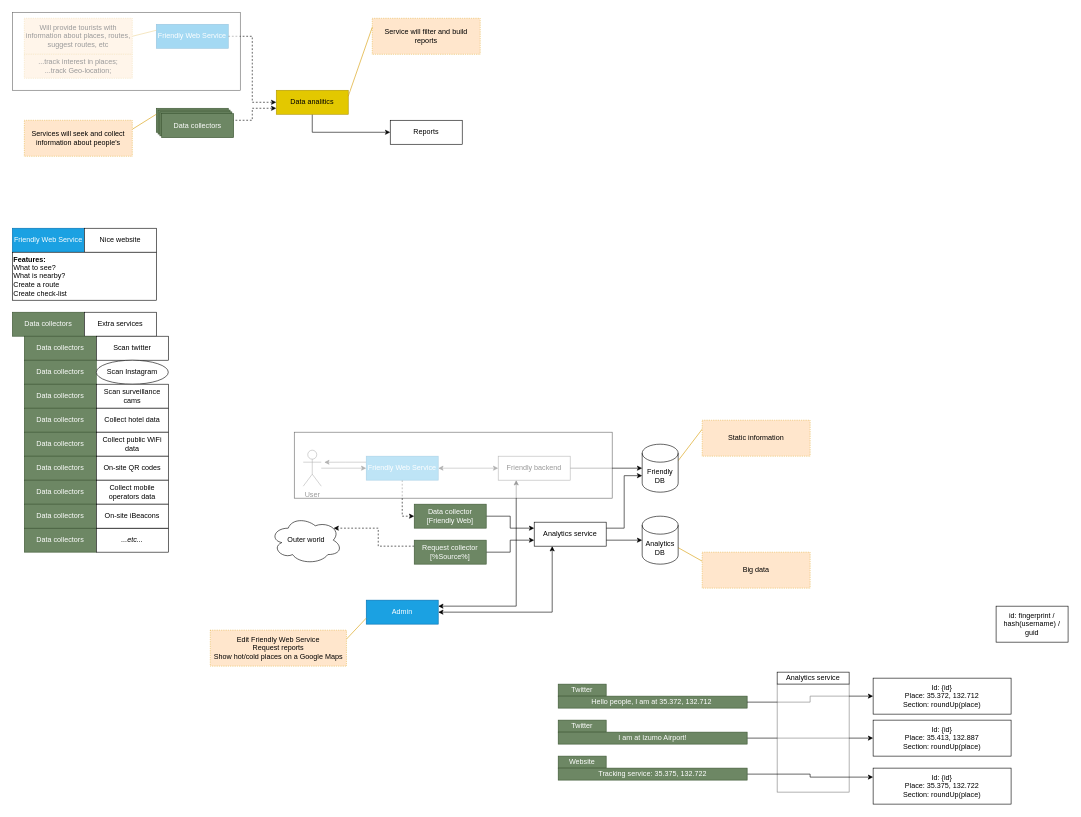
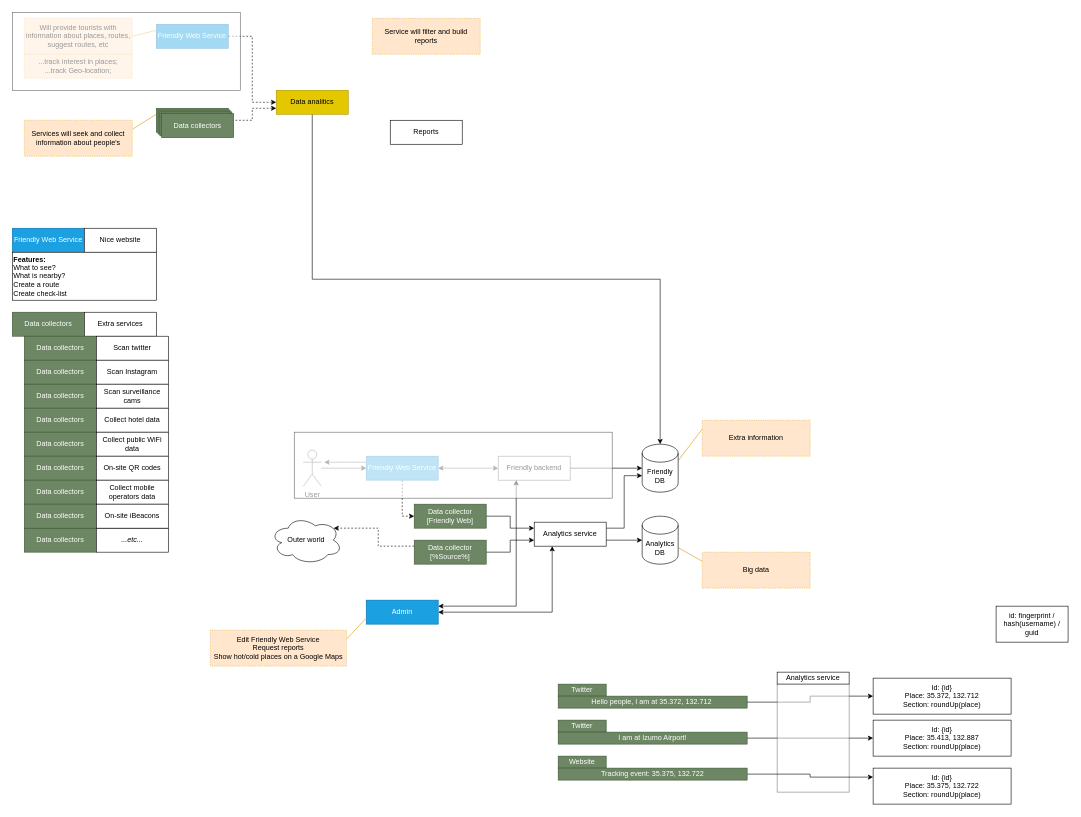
  <mxCell id="0" />
  <mxCell id="1" parent="0" />
  <mxCell id="2" value="Data collectors" style="rounded=0;whiteSpace=wrap;html=1;fillColor=#6d8764;strokeColor=#3A5431;fontColor=#ffffff;container=0;" parent="1" vertex="1"><mxGeometry x="260" y="180" width="120" height="40" as="geometry" /></mxCell>
  <mxCell id="3" value="Friendly Web Service " style="rounded=0;whiteSpace=wrap;html=1;fillColor=#1ba1e2;strokeColor=#006EAF;fontColor=#ffffff;container=0;" parent="1" vertex="1"><mxGeometry x="260" y="40" width="120" height="40" as="geometry" /></mxCell>
  <mxCell id="4" value="Data collectors" style="rounded=0;whiteSpace=wrap;html=1;fillColor=#6d8764;strokeColor=#3A5431;fontColor=#ffffff;container=0;" parent="1" vertex="1"><mxGeometry x="263" y="183" width="120" height="40" as="geometry" /></mxCell>
  <mxCell id="5" value="Data collectors" style="rounded=0;whiteSpace=wrap;html=1;fillColor=#6d8764;strokeColor=#3A5431;fontColor=#ffffff;container=0;" parent="1" vertex="1"><mxGeometry x="266" y="186" width="120" height="40" as="geometry" /></mxCell>
  <mxCell id="6" style="edgeStyle=orthogonalEdgeStyle;rounded=0;orthogonalLoop=1;jettySize=auto;html=1;entryX=0;entryY=0.75;entryDx=0;entryDy=0;dashed=1;" parent="1" source="2" target="9" edge="1"><mxGeometry relative="1" as="geometry" /></mxCell>
  <mxCell id="7" value="Data collectors" style="rounded=0;whiteSpace=wrap;html=1;fillColor=#6d8764;strokeColor=#3A5431;fontColor=#ffffff;container=0;" parent="1" vertex="1"><mxGeometry x="269" y="189" width="120" height="40" as="geometry" /></mxCell>
- <mxCell id="8" style="edgeStyle=orthogonalEdgeStyle;rounded=0;orthogonalLoop=1;jettySize=auto;html=1;exitX=0.5;exitY=1;exitDx=0;exitDy=0;entryX=0;entryY=0.5;entryDx=0;entryDy=0;" parent="1" source="9" target="61" edge="1"><mxGeometry relative="1" as="geometry" /></mxCell>
+ <mxCell id="8" style="edgeStyle=orthogonalEdgeStyle;rounded=0;orthogonalLoop=1;jettySize=auto;html=1;exitX=0.5;exitY=1;exitDx=0;exitDy=0;" parent="1" source="9" target="56" edge="1"><mxGeometry relative="1" as="geometry" /></mxCell>
  <mxCell id="9" value="Data analitics" style="rounded=0;whiteSpace=wrap;html=1;fillColor=#e3c800;strokeColor=#B09500;fontColor=#000000;container=0;" parent="1" vertex="1"><mxGeometry x="460" y="150" width="120" height="40" as="geometry" /></mxCell>
  <mxCell id="10" style="edgeStyle=orthogonalEdgeStyle;rounded=0;orthogonalLoop=1;jettySize=auto;html=1;exitX=1;exitY=0.5;exitDx=0;exitDy=0;entryX=0;entryY=0.5;entryDx=0;entryDy=0;dashed=1;" parent="1" source="3" target="9" edge="1"><mxGeometry relative="1" as="geometry" /></mxCell>
  <mxCell id="11" style="rounded=0;orthogonalLoop=1;jettySize=auto;html=1;exitX=1;exitY=0.5;exitDx=0;exitDy=0;entryX=0;entryY=0.25;entryDx=0;entryDy=0;strokeColor=#D79B00;endArrow=none;endFill=0;" parent="1" source="12" target="3" edge="1"><mxGeometry relative="1" as="geometry" /></mxCell>
  <mxCell id="12" value="Will provide tourists with information about places, routes, suggest routes, etc" style="rounded=0;whiteSpace=wrap;html=1;dashed=1;dashPattern=1 2;fillColor=#ffe6cc;strokeColor=#d79b00;container=0;" parent="1" vertex="1"><mxGeometry x="40" y="30" width="180" height="60" as="geometry" /></mxCell>
  <mxCell id="13" value="&lt;div&gt;...track interest in places;&lt;/div&gt;&lt;div&gt;...track Geo-location;&lt;br&gt; &lt;/div&gt;" style="rounded=0;whiteSpace=wrap;html=1;dashed=1;dashPattern=1 2;fillColor=#ffe6cc;strokeColor=#d79b00;container=0;" parent="1" vertex="1"><mxGeometry x="40" y="90" width="180" height="40" as="geometry" /></mxCell>
  <mxCell id="14" style="rounded=0;orthogonalLoop=1;jettySize=auto;html=1;exitX=1;exitY=0.25;exitDx=0;exitDy=0;entryX=0;entryY=0.25;entryDx=0;entryDy=0;endArrow=none;endFill=0;strokeColor=#D79B00;" parent="1" source="15" target="2" edge="1"><mxGeometry relative="1" as="geometry" /></mxCell>
  <mxCell id="15" value="Services will seek and collect information about people's" style="rounded=0;whiteSpace=wrap;html=1;dashed=1;dashPattern=1 2;fillColor=#ffe6cc;strokeColor=#d79b00;container=0;" parent="1" vertex="1"><mxGeometry x="40" y="200" width="180" height="60" as="geometry" /></mxCell>
  <mxCell id="16" value="Service will filter and build reports" style="rounded=0;whiteSpace=wrap;html=1;dashed=1;dashPattern=1 2;fillColor=#ffe6cc;strokeColor=#d79b00;container=0;" parent="1" vertex="1"><mxGeometry x="620" y="30" width="180" height="60" as="geometry" /></mxCell>
- <mxCell id="17" style="rounded=0;orthogonalLoop=1;jettySize=auto;html=1;exitX=1;exitY=0.25;exitDx=0;exitDy=0;entryX=0;entryY=0.25;entryDx=0;entryDy=0;endArrow=none;endFill=0;strokeColor=#D79B00;" parent="1" source="9" target="16" edge="1"><mxGeometry relative="1" as="geometry" /></mxCell>
  <mxCell id="18" value="Friendly Web Service " style="rounded=0;whiteSpace=wrap;html=1;fillColor=#1ba1e2;strokeColor=#006EAF;fontColor=#ffffff;container=0;" parent="1" vertex="1"><mxGeometry x="20" y="380" width="120" height="40" as="geometry" /></mxCell>
  <mxCell id="19" value="Nice website" style="rounded=0;whiteSpace=wrap;html=1;" parent="1" vertex="1"><mxGeometry x="140" y="380" width="120" height="40" as="geometry" /></mxCell>
  <mxCell id="20" value="&lt;div align=&quot;left&quot;&gt;&lt;b&gt;Features:&lt;/b&gt;&lt;/div&gt;&lt;div align=&quot;left&quot;&gt;What to see?&lt;/div&gt;&lt;div align=&quot;left&quot;&gt;What is nearby?&lt;/div&gt;&lt;div align=&quot;left&quot;&gt;Create a route&lt;br&gt;&lt;/div&gt;&lt;div align=&quot;left&quot;&gt;Create check-list &lt;br&gt;&lt;/div&gt;" style="rounded=0;whiteSpace=wrap;html=1;align=left;" parent="1" vertex="1"><mxGeometry x="20" y="420" width="240" height="80" as="geometry" /></mxCell>
  <mxCell id="21" value="Data collectors" style="rounded=0;whiteSpace=wrap;html=1;fillColor=#6d8764;strokeColor=#3A5431;fontColor=#ffffff;container=0;" parent="1" vertex="1"><mxGeometry x="20" y="520" width="120" height="40" as="geometry" /></mxCell>
  <mxCell id="22" value="Extra services" style="rounded=0;whiteSpace=wrap;html=1;" parent="1" vertex="1"><mxGeometry x="140" y="520" width="120" height="40" as="geometry" /></mxCell>
  <mxCell id="23" value="Data collectors" style="rounded=0;whiteSpace=wrap;html=1;fillColor=#6d8764;strokeColor=#3A5431;fontColor=#ffffff;container=0;" parent="1" vertex="1"><mxGeometry x="40" y="560" width="120" height="40" as="geometry" /></mxCell>
  <mxCell id="24" value="Scan twitter" style="rounded=0;whiteSpace=wrap;html=1;" parent="1" vertex="1"><mxGeometry x="160" y="560" width="120" height="40" as="geometry" /></mxCell>
  <mxCell id="25" value="Data collectors" style="rounded=0;whiteSpace=wrap;html=1;fillColor=#6d8764;strokeColor=#3A5431;fontColor=#ffffff;container=0;" parent="1" vertex="1"><mxGeometry x="40" y="600" width="120" height="40" as="geometry" /></mxCell>
- <mxCell id="26" value="Scan Instagram" style="ellipse;whiteSpace=wrap;html=1;" parent="1" vertex="1"><mxGeometry x="160" y="600" width="120" height="40" as="geometry" /></mxCell>
+ <mxCell id="26" value="Scan Instagram" style="rounded=0;whiteSpace=wrap;html=1;" parent="1" vertex="1"><mxGeometry x="160" y="600" width="120" height="40" as="geometry" /></mxCell>
  <mxCell id="27" value="Data collectors" style="rounded=0;whiteSpace=wrap;html=1;fillColor=#6d8764;strokeColor=#3A5431;fontColor=#ffffff;container=0;" parent="1" vertex="1"><mxGeometry x="40" y="640" width="120" height="40" as="geometry" /></mxCell>
  <mxCell id="28" value="Scan surveillance cams" style="rounded=0;whiteSpace=wrap;html=1;" parent="1" vertex="1"><mxGeometry x="160" y="640" width="120" height="40" as="geometry" /></mxCell>
  <mxCell id="29" value="Data collectors" style="rounded=0;whiteSpace=wrap;html=1;fillColor=#6d8764;strokeColor=#3A5431;fontColor=#ffffff;container=0;" parent="1" vertex="1"><mxGeometry x="40" y="680" width="120" height="40" as="geometry" /></mxCell>
  <mxCell id="30" value="Collect hotel data" style="rounded=0;whiteSpace=wrap;html=1;" parent="1" vertex="1"><mxGeometry x="160" y="680" width="120" height="40" as="geometry" /></mxCell>
  <mxCell id="31" value="Data collectors" style="rounded=0;whiteSpace=wrap;html=1;fillColor=#6d8764;strokeColor=#3A5431;fontColor=#ffffff;container=0;" parent="1" vertex="1"><mxGeometry x="40" y="720" width="120" height="40" as="geometry" /></mxCell>
  <mxCell id="32" value="Collect public WiFi data" style="rounded=0;whiteSpace=wrap;html=1;" parent="1" vertex="1"><mxGeometry x="160" y="720" width="120" height="40" as="geometry" /></mxCell>
  <mxCell id="33" value="Data collectors" style="rounded=0;whiteSpace=wrap;html=1;fillColor=#6d8764;strokeColor=#3A5431;fontColor=#ffffff;container=0;" parent="1" vertex="1"><mxGeometry x="40" y="880" width="120" height="40" as="geometry" /></mxCell>
  <mxCell id="34" value="&lt;i&gt;...etc...&lt;/i&gt;" style="rounded=0;whiteSpace=wrap;html=1;" parent="1" vertex="1"><mxGeometry x="160" y="880" width="120" height="40" as="geometry" /></mxCell>
  <mxCell id="35" style="edgeStyle=orthogonalEdgeStyle;rounded=0;orthogonalLoop=1;jettySize=auto;html=1;exitX=0.5;exitY=1;exitDx=0;exitDy=0;entryX=0;entryY=0.5;entryDx=0;entryDy=0;dashed=1;" parent="1" source="38" target="40" edge="1"><mxGeometry relative="1" as="geometry" /></mxCell>
  <mxCell id="36" style="edgeStyle=orthogonalEdgeStyle;rounded=0;orthogonalLoop=1;jettySize=auto;html=1;exitX=0;exitY=0.25;exitDx=0;exitDy=0;opacity=70;" parent="1" source="38" edge="1"><mxGeometry relative="1" as="geometry"><mxPoint x="540" y="770.111" as="targetPoint" /></mxGeometry></mxCell>
  <mxCell id="37" style="edgeStyle=orthogonalEdgeStyle;rounded=0;orthogonalLoop=1;jettySize=auto;html=1;exitX=1;exitY=0.5;exitDx=0;exitDy=0;entryX=0;entryY=0.5;entryDx=0;entryDy=0;startArrow=classic;startFill=1;opacity=70;" parent="1" source="38" target="42" edge="1"><mxGeometry relative="1" as="geometry" /></mxCell>
  <mxCell id="38" value="Friendly Web Service " style="rounded=0;whiteSpace=wrap;html=1;fillColor=#1ba1e2;strokeColor=#006EAF;fontColor=#ffffff;container=0;opacity=70;" parent="1" vertex="1"><mxGeometry x="610" y="760" width="120" height="40" as="geometry" /></mxCell>
  <mxCell id="39" style="edgeStyle=orthogonalEdgeStyle;rounded=0;orthogonalLoop=1;jettySize=auto;html=1;exitX=1;exitY=0.5;exitDx=0;exitDy=0;entryX=0;entryY=0.25;entryDx=0;entryDy=0;" parent="1" source="40" target="45" edge="1"><mxGeometry relative="1" as="geometry" /></mxCell>
  <mxCell id="40" value="&lt;div&gt;Data collector&lt;/div&gt;&lt;div&gt;[Friendly Web]&lt;br&gt;&lt;/div&gt;" style="rounded=0;whiteSpace=wrap;html=1;fillColor=#6d8764;strokeColor=#3A5431;fontColor=#ffffff;container=0;" parent="1" vertex="1"><mxGeometry x="690" y="840" width="120" height="40" as="geometry" /></mxCell>
  <mxCell id="41" style="edgeStyle=orthogonalEdgeStyle;rounded=0;orthogonalLoop=1;jettySize=auto;html=1;exitX=1;exitY=0.5;exitDx=0;exitDy=0;entryX=0;entryY=0.5;entryDx=0;entryDy=0;entryPerimeter=0;" parent="1" source="42" target="56" edge="1"><mxGeometry relative="1" as="geometry" /></mxCell>
  <mxCell id="42" value="Friendly backend" style="rounded=0;whiteSpace=wrap;html=1;opacity=70;" parent="1" vertex="1"><mxGeometry x="830" y="760" width="120" height="40" as="geometry" /></mxCell>
  <mxCell id="43" style="edgeStyle=orthogonalEdgeStyle;rounded=0;orthogonalLoop=1;jettySize=auto;html=1;exitX=1;exitY=0.75;exitDx=0;exitDy=0;entryX=0;entryY=0.5;entryDx=0;entryDy=0;entryPerimeter=0;" parent="1" source="45" target="58" edge="1"><mxGeometry relative="1" as="geometry" /></mxCell>
  <mxCell id="44" style="edgeStyle=orthogonalEdgeStyle;rounded=0;orthogonalLoop=1;jettySize=auto;html=1;exitX=1;exitY=0.25;exitDx=0;exitDy=0;entryX=0;entryY=0;entryDx=0;entryDy=52.5;entryPerimeter=0;" parent="1" source="45" target="56" edge="1"><mxGeometry relative="1" as="geometry" /></mxCell>
  <mxCell id="45" value="Analytics service" style="rounded=0;whiteSpace=wrap;html=1;" parent="1" vertex="1"><mxGeometry x="890" y="870" width="120" height="40" as="geometry" /></mxCell>
  <mxCell id="46" style="edgeStyle=orthogonalEdgeStyle;rounded=0;orthogonalLoop=1;jettySize=auto;html=1;exitX=0;exitY=0.25;exitDx=0;exitDy=0;entryX=0.88;entryY=0.25;entryDx=0;entryDy=0;entryPerimeter=0;dashed=1;" parent="1" source="48" target="49" edge="1"><mxGeometry relative="1" as="geometry" /></mxCell>
  <mxCell id="47" style="edgeStyle=orthogonalEdgeStyle;rounded=0;orthogonalLoop=1;jettySize=auto;html=1;entryX=0;entryY=0.75;entryDx=0;entryDy=0;" parent="1" source="48" target="45" edge="1"><mxGeometry relative="1" as="geometry" /></mxCell>
- <mxCell id="48" value="&lt;div&gt;Request collector&lt;/div&gt;&lt;div&gt;[%Source%]&lt;/div&gt;" style="rounded=0;whiteSpace=wrap;html=1;fillColor=#6d8764;strokeColor=#3A5431;fontColor=#ffffff;container=0;" parent="1" vertex="1"><mxGeometry x="690" y="900" width="120" height="40" as="geometry" /></mxCell>
+ <mxCell id="48" value="&lt;div&gt;Data collector&lt;/div&gt;&lt;div&gt;[%Source%]&lt;/div&gt;" style="rounded=0;whiteSpace=wrap;html=1;fillColor=#6d8764;strokeColor=#3A5431;fontColor=#ffffff;container=0;" parent="1" vertex="1"><mxGeometry x="690" y="900" width="120" height="40" as="geometry" /></mxCell>
  <mxCell id="49" value="Outer world" style="ellipse;shape=cloud;whiteSpace=wrap;html=1;" parent="1" vertex="1"><mxGeometry x="450" y="860" width="120" height="80" as="geometry" /></mxCell>
  <mxCell id="50" style="edgeStyle=orthogonalEdgeStyle;rounded=0;orthogonalLoop=1;jettySize=auto;html=1;entryX=0;entryY=0.5;entryDx=0;entryDy=0;opacity=70;" parent="1" source="51" target="38" edge="1"><mxGeometry relative="1" as="geometry" /></mxCell>
  <mxCell id="51" value="User" style="shape=umlActor;verticalLabelPosition=bottom;verticalAlign=top;html=1;outlineConnect=0;opacity=70;" parent="1" vertex="1"><mxGeometry x="505" y="750" width="30" height="60" as="geometry" /></mxCell>
  <mxCell id="52" style="edgeStyle=orthogonalEdgeStyle;rounded=0;orthogonalLoop=1;jettySize=auto;html=1;exitX=1;exitY=0.25;exitDx=0;exitDy=0;entryX=0.25;entryY=1;entryDx=0;entryDy=0;startArrow=classic;startFill=1;" parent="1" source="54" target="42" edge="1"><mxGeometry relative="1" as="geometry" /></mxCell>
  <mxCell id="53" style="edgeStyle=orthogonalEdgeStyle;rounded=0;orthogonalLoop=1;jettySize=auto;html=1;exitX=1;exitY=0.5;exitDx=0;exitDy=0;entryX=0.25;entryY=1;entryDx=0;entryDy=0;startArrow=classic;startFill=1;" parent="1" source="54" target="45" edge="1"><mxGeometry relative="1" as="geometry" /></mxCell>
  <mxCell id="54" value="Admin" style="rounded=0;whiteSpace=wrap;html=1;fillColor=#1ba1e2;strokeColor=#006EAF;fontColor=#ffffff;container=0;" parent="1" vertex="1"><mxGeometry x="610" y="1000" width="120" height="40" as="geometry" /></mxCell>
  <mxCell id="55" style="rounded=0;orthogonalLoop=1;jettySize=auto;html=1;exitX=1;exitY=0;exitDx=0;exitDy=27.5;exitPerimeter=0;entryX=0;entryY=0.25;entryDx=0;entryDy=0;endArrow=none;endFill=0;strokeColor=#D79B00;" parent="1" source="56" target="63" edge="1"><mxGeometry relative="1" as="geometry" /></mxCell>
  <mxCell id="56" value="&lt;div&gt;Friendly&lt;/div&gt;&lt;div&gt;DB&lt;br&gt;&lt;/div&gt;" style="shape=cylinder3;whiteSpace=wrap;html=1;boundedLbl=1;backgroundOutline=1;size=15;" parent="1" vertex="1"><mxGeometry x="1070" y="740" width="60" height="80" as="geometry" /></mxCell>
  <mxCell id="57" style="rounded=0;orthogonalLoop=1;jettySize=auto;html=1;exitX=1;exitY=0;exitDx=0;exitDy=52.5;exitPerimeter=0;entryX=0;entryY=0.25;entryDx=0;entryDy=0;endArrow=none;endFill=0;strokeColor=#D79B00;" parent="1" source="58" target="62" edge="1"><mxGeometry relative="1" as="geometry" /></mxCell>
  <mxCell id="58" value="&lt;div&gt;Analytics&lt;/div&gt;&lt;div&gt;DB&lt;br&gt; &lt;/div&gt;" style="shape=cylinder3;whiteSpace=wrap;html=1;boundedLbl=1;backgroundOutline=1;size=15;" parent="1" vertex="1"><mxGeometry x="1070" y="860" width="60" height="80" as="geometry" /></mxCell>
  <mxCell id="59" style="rounded=0;orthogonalLoop=1;jettySize=auto;html=1;exitX=1;exitY=0.25;exitDx=0;exitDy=0;entryX=0;entryY=0.75;entryDx=0;entryDy=0;strokeColor=#D79B00;endArrow=none;endFill=0;" parent="1" source="60" target="54" edge="1"><mxGeometry relative="1" as="geometry" /></mxCell>
  <mxCell id="60" value="&lt;div&gt;Edit Friendly Web Service&lt;/div&gt;&lt;div&gt;Request reports&lt;/div&gt;&lt;div&gt;Show hot/cold places on a Google Maps&lt;br&gt;&lt;/div&gt;" style="rounded=0;whiteSpace=wrap;html=1;dashed=1;dashPattern=1 2;fillColor=#ffe6cc;strokeColor=#d79b00;container=0;" parent="1" vertex="1"><mxGeometry x="350" y="1050" width="227" height="60" as="geometry" /></mxCell>
  <mxCell id="61" value="Reports" style="rounded=0;whiteSpace=wrap;html=1;" parent="1" vertex="1"><mxGeometry x="650" y="200" width="120" height="40" as="geometry" /></mxCell>
  <mxCell id="62" value="Big data" style="rounded=0;whiteSpace=wrap;html=1;dashed=1;dashPattern=1 2;fillColor=#ffe6cc;strokeColor=#d79b00;container=0;" parent="1" vertex="1"><mxGeometry x="1170" y="920" width="180" height="60" as="geometry" /></mxCell>
- <mxCell id="63" value="Static information" style="rounded=0;whiteSpace=wrap;html=1;dashed=1;dashPattern=1 2;fillColor=#ffe6cc;strokeColor=#d79b00;container=0;" parent="1" vertex="1"><mxGeometry x="1170" y="700" width="180" height="60" as="geometry" /></mxCell>
+ <mxCell id="63" value="Extra information" style="rounded=0;whiteSpace=wrap;html=1;dashed=1;dashPattern=1 2;fillColor=#ffe6cc;strokeColor=#d79b00;container=0;" parent="1" vertex="1"><mxGeometry x="1170" y="700" width="180" height="60" as="geometry" /></mxCell>
  <mxCell id="64" value="Data collectors" style="rounded=0;whiteSpace=wrap;html=1;fillColor=#6d8764;strokeColor=#3A5431;fontColor=#ffffff;container=0;" parent="1" vertex="1"><mxGeometry x="40" y="760" width="120" height="40" as="geometry" /></mxCell>
  <mxCell id="65" value="On-site QR codes" style="rounded=0;whiteSpace=wrap;html=1;" parent="1" vertex="1"><mxGeometry x="160" y="760" width="120" height="40" as="geometry" /></mxCell>
  <mxCell id="66" value="Data collectors" style="rounded=0;whiteSpace=wrap;html=1;fillColor=#6d8764;strokeColor=#3A5431;fontColor=#ffffff;container=0;" parent="1" vertex="1"><mxGeometry x="40" y="800" width="120" height="40" as="geometry" /></mxCell>
  <mxCell id="67" value="Collect mobile operators data" style="rounded=0;whiteSpace=wrap;html=1;" parent="1" vertex="1"><mxGeometry x="160" y="800" width="120" height="40" as="geometry" /></mxCell>
  <mxCell id="68" value="Data collectors" style="rounded=0;whiteSpace=wrap;html=1;fillColor=#6d8764;strokeColor=#3A5431;fontColor=#ffffff;container=0;" parent="1" vertex="1"><mxGeometry x="40" y="840" width="120" height="40" as="geometry" /></mxCell>
  <mxCell id="69" value="On-site iBeacons " style="rounded=0;whiteSpace=wrap;html=1;" parent="1" vertex="1"><mxGeometry x="160" y="840" width="120" height="40" as="geometry" /></mxCell>
  <mxCell id="70" value="Twitter" style="rounded=0;whiteSpace=wrap;html=1;fillColor=#6d8764;fontColor=#ffffff;strokeColor=#3A5431;" vertex="1" parent="1"><mxGeometry x="930" y="1140" width="80" height="20" as="geometry" /></mxCell>
  <mxCell id="71" value="Hello people, I am at 35.372, 132.712&amp;nbsp; " style="rounded=0;whiteSpace=wrap;html=1;fillColor=#6d8764;fontColor=#ffffff;strokeColor=#3A5431;" vertex="1" parent="1"><mxGeometry x="930" width="315" height="20" as="geometry" y="1160" /></mxCell>
  <mxCell id="72" style="edgeStyle=orthogonalEdgeStyle;rounded=0;orthogonalLoop=1;jettySize=auto;html=1;exitX=1;exitY=0.5;exitDx=0;exitDy=0;entryX=0;entryY=0.5;entryDx=0;entryDy=0;" edge="1" parent="1" source="71" target="81"><mxGeometry relative="1" as="geometry" /></mxCell>
  <mxCell id="73" value="Analytics service" style="rounded=0;whiteSpace=wrap;html=1;" vertex="1" parent="1"><mxGeometry x="1295" y="1120" width="120" height="20" as="geometry" /></mxCell>
  <mxCell id="74" value="Twitter" style="rounded=0;whiteSpace=wrap;html=1;fillColor=#6d8764;fontColor=#ffffff;strokeColor=#3A5431;" vertex="1" parent="1"><mxGeometry x="930" y="1200" width="80" height="20" as="geometry" /></mxCell>
  <mxCell id="75" style="edgeStyle=orthogonalEdgeStyle;rounded=0;orthogonalLoop=1;jettySize=auto;html=1;exitX=1;exitY=0.5;exitDx=0;exitDy=0;entryX=0;entryY=0.5;entryDx=0;entryDy=0;" edge="1" parent="1" source="76" target="82"><mxGeometry relative="1" as="geometry" /></mxCell>
  <mxCell id="76" value="I am at Izumo Airport!" style="rounded=0;whiteSpace=wrap;html=1;fillColor=#6d8764;fontColor=#ffffff;strokeColor=#3A5431;" vertex="1" parent="1"><mxGeometry x="930" y="1220" width="315" height="20" as="geometry" /></mxCell>
  <mxCell id="77" value="Website" style="rounded=0;whiteSpace=wrap;html=1;fillColor=#6d8764;fontColor=#ffffff;strokeColor=#3A5431;" vertex="1" parent="1"><mxGeometry x="930" y="1260" width="80" height="20" as="geometry" /></mxCell>
  <mxCell id="78" value="" style="rounded=0;whiteSpace=wrap;html=1;opacity=50;" vertex="1" parent="1"><mxGeometry x="1295" y="1140" width="120" height="180" as="geometry" /></mxCell>
  <mxCell id="79" style="edgeStyle=orthogonalEdgeStyle;rounded=0;orthogonalLoop=1;jettySize=auto;html=1;exitX=1;exitY=0.5;exitDx=0;exitDy=0;entryX=0;entryY=0.25;entryDx=0;entryDy=0;" edge="1" parent="1" source="80" target="83"><mxGeometry relative="1" as="geometry" /></mxCell>
- <mxCell id="80" value="Tracking service: 35.375, 132.722 " style="rounded=0;whiteSpace=wrap;html=1;fillColor=#6d8764;fontColor=#ffffff;strokeColor=#3A5431;" vertex="1" parent="1"><mxGeometry x="930" y="1280" width="315" height="20" as="geometry" /></mxCell>
+ <mxCell id="80" value="Tracking event: 35.375, 132.722 " style="rounded=0;whiteSpace=wrap;html=1;fillColor=#6d8764;fontColor=#ffffff;strokeColor=#3A5431;" vertex="1" parent="1"><mxGeometry x="930" y="1280" width="315" height="20" as="geometry" /></mxCell>
  <mxCell id="81" value="&lt;div&gt;Id: {id}&lt;/div&gt;&lt;div&gt;Place: 35.372, 132.712&lt;/div&gt;&lt;div&gt;Section: roundUp(place)&lt;br&gt; &lt;/div&gt;" style="rounded=0;whiteSpace=wrap;html=1;" vertex="1" parent="1"><mxGeometry x="1455" y="1130" width="230" height="60" as="geometry" /></mxCell>
  <mxCell id="82" value="&lt;div&gt;Id: {id}&lt;/div&gt;&lt;div&gt;Place: 35.413, 132.887&lt;br&gt;&lt;/div&gt;&lt;div&gt;Section: roundUp(place) &lt;/div&gt;" style="rounded=0;whiteSpace=wrap;html=1;" vertex="1" parent="1"><mxGeometry x="1455" y="1200" width="230" height="60" as="geometry" /></mxCell>
  <mxCell id="83" value="&lt;div&gt;Id: {id}&lt;/div&gt;&lt;div&gt;Place: 35.375, 132.722&lt;/div&gt;&lt;div&gt;Section: roundUp(place) &lt;/div&gt;" style="rounded=0;whiteSpace=wrap;html=1;" vertex="1" parent="1"><mxGeometry x="1455" y="1280" width="230" height="60" as="geometry" /></mxCell>
  <mxCell id="84" value="" style="rounded=0;whiteSpace=wrap;html=1;opacity=60;" vertex="1" parent="1"><mxGeometry x="20" y="20" width="380" height="130" as="geometry" /></mxCell>
  <mxCell id="85" value="" style="rounded=0;whiteSpace=wrap;html=1;opacity=60;" vertex="1" parent="1"><mxGeometry x="490" y="720" width="530" height="110" as="geometry" /></mxCell>
  <mxCell id="86" value="id: fingerprint / hash(username) / guid" style="rounded=0;whiteSpace=wrap;html=1;" vertex="1" parent="1"><mxGeometry x="1660" y="1010" width="120" height="60" as="geometry" /></mxCell>
